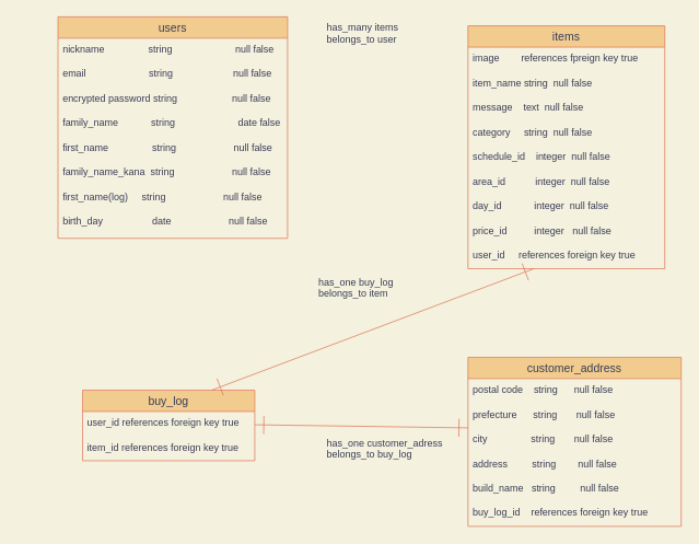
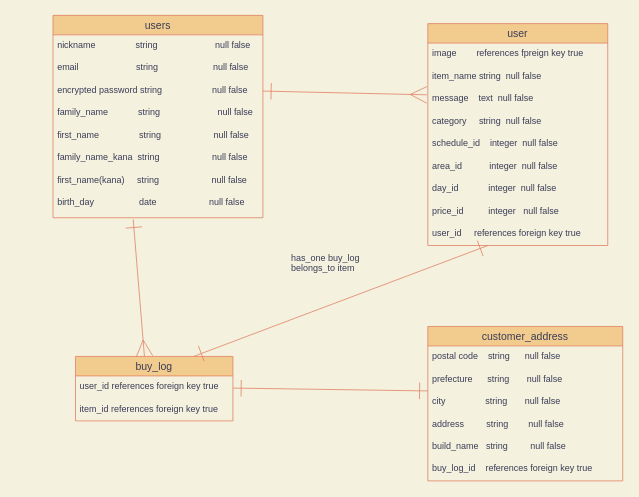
  <mxCell id="0" />
  <mxCell id="1" parent="0" />
  <mxCell id="2" value="users" style="swimlane;fontStyle=0;childLayout=stackLayout;horizontal=1;startSize=26;horizontalStack=0;resizeParent=1;resizeParentMax=0;resizeLast=0;collapsible=1;marginBottom=0;align=center;fontSize=14;rounded=0;sketch=0;fillColor=#F2CC8F;strokeColor=#E07A5F;fontColor=#393C56;" vertex="1" parent="1"><mxGeometry x="70" y="20" width="280" height="270" as="geometry" /></mxCell>
  <mxCell id="3" value="nickname                string                       null false" style="text;strokeColor=none;fillColor=none;spacingLeft=4;spacingRight=4;overflow=hidden;rotatable=0;points=[[0,0.5],[1,0.5]];portConstraint=eastwest;fontSize=12;fontColor=#393C56;" vertex="1" parent="2"><mxGeometry y="26" width="280" height="30" as="geometry" /></mxCell>
  <mxCell id="4" value="email                       string                      null false " style="text;strokeColor=none;fillColor=none;spacingLeft=4;spacingRight=4;overflow=hidden;rotatable=0;points=[[0,0.5],[1,0.5]];portConstraint=eastwest;fontSize=12;fontColor=#393C56;" vertex="1" parent="2"><mxGeometry y="56" width="280" height="30" as="geometry" /></mxCell>
  <mxCell id="5" value="encrypted password string                    null false " style="text;strokeColor=none;fillColor=none;spacingLeft=4;spacingRight=4;overflow=hidden;rotatable=0;points=[[0,0.5],[1,0.5]];portConstraint=eastwest;fontSize=12;fontColor=#393C56;" vertex="1" parent="2"><mxGeometry y="86" width="280" height="30" as="geometry" /></mxCell>
- <mxCell id="6" value="family_name            string                       date false" style="text;strokeColor=none;fillColor=none;spacingLeft=4;spacingRight=4;overflow=hidden;rotatable=0;points=[[0,0.5],[1,0.5]];portConstraint=eastwest;fontSize=12;fontColor=#393C56;" vertex="1" parent="2"><mxGeometry y="116" width="280" height="30" as="geometry" /></mxCell>
+ <mxCell id="6" value="family_name            string                       null false" style="text;strokeColor=none;fillColor=none;spacingLeft=4;spacingRight=4;overflow=hidden;rotatable=0;points=[[0,0.5],[1,0.5]];portConstraint=eastwest;fontSize=12;fontColor=#393C56;" vertex="1" parent="2"><mxGeometry y="116" width="280" height="30" as="geometry" /></mxCell>
  <mxCell id="7" value="first_name                string                     null false" style="text;strokeColor=none;fillColor=none;spacingLeft=4;spacingRight=4;overflow=hidden;rotatable=0;points=[[0,0.5],[1,0.5]];portConstraint=eastwest;fontSize=12;fontColor=#393C56;" vertex="1" parent="2"><mxGeometry y="146" width="280" height="30" as="geometry" /></mxCell>
  <mxCell id="8" value="family_name_kana  string                     null false" style="text;strokeColor=none;fillColor=none;spacingLeft=4;spacingRight=4;overflow=hidden;rotatable=0;points=[[0,0.5],[1,0.5]];portConstraint=eastwest;fontSize=12;fontColor=#393C56;" vertex="1" parent="2"><mxGeometry y="176" width="280" height="30" as="geometry" /></mxCell>
- <mxCell id="9" value="first_name(log)     string                     null false" style="text;strokeColor=none;fillColor=none;spacingLeft=4;spacingRight=4;overflow=hidden;rotatable=0;points=[[0,0.5],[1,0.5]];portConstraint=eastwest;fontSize=12;fontColor=#393C56;" vertex="1" parent="2"><mxGeometry y="206" width="280" height="30" as="geometry" /></mxCell>
+ <mxCell id="9" value="first_name(kana)     string                     null false" style="text;strokeColor=none;fillColor=none;spacingLeft=4;spacingRight=4;overflow=hidden;rotatable=0;points=[[0,0.5],[1,0.5]];portConstraint=eastwest;fontSize=12;fontColor=#393C56;" vertex="1" parent="2"><mxGeometry y="206" width="280" height="30" as="geometry" /></mxCell>
  <mxCell id="10" value="birth_day                  date                     null false" style="text;strokeColor=none;fillColor=none;spacingLeft=4;spacingRight=4;overflow=hidden;rotatable=0;points=[[0,0.5],[1,0.5]];portConstraint=eastwest;fontSize=12;fontColor=#393C56;" vertex="1" parent="2"><mxGeometry y="236" width="280" height="34" as="geometry" /></mxCell>
- <mxCell id="11" value="items" style="swimlane;fontStyle=0;childLayout=stackLayout;horizontal=1;startSize=26;horizontalStack=0;resizeParent=1;resizeParentMax=0;resizeLast=0;collapsible=1;marginBottom=0;align=center;fontSize=14;rounded=0;sketch=0;fillColor=#F2CC8F;strokeColor=#E07A5F;fontColor=#393C56;" vertex="1" parent="1"><mxGeometry x="570" y="31" width="240" height="296" as="geometry" /></mxCell>
+ <mxCell id="11" value="user" style="swimlane;fontStyle=0;childLayout=stackLayout;horizontal=1;startSize=26;horizontalStack=0;resizeParent=1;resizeParentMax=0;resizeLast=0;collapsible=1;marginBottom=0;align=center;fontSize=14;rounded=0;sketch=0;fillColor=#F2CC8F;strokeColor=#E07A5F;fontColor=#393C56;" vertex="1" parent="1"><mxGeometry x="570" y="31" width="240" height="296" as="geometry" /></mxCell>
  <mxCell id="12" value="image        references fpreign key true " style="text;strokeColor=none;fillColor=none;spacingLeft=4;spacingRight=4;overflow=hidden;rotatable=0;points=[[0,0.5],[1,0.5]];portConstraint=eastwest;fontSize=12;fontColor=#393C56;" vertex="1" parent="11"><mxGeometry y="26" width="240" height="30" as="geometry" /></mxCell>
  <mxCell id="13" value="item_name string  null false" style="text;strokeColor=none;fillColor=none;spacingLeft=4;spacingRight=4;overflow=hidden;rotatable=0;points=[[0,0.5],[1,0.5]];portConstraint=eastwest;fontSize=12;fontColor=#393C56;" vertex="1" parent="11"><mxGeometry y="56" width="240" height="30" as="geometry" /></mxCell>
  <mxCell id="14" value="message    text  null false" style="text;strokeColor=none;fillColor=none;spacingLeft=4;spacingRight=4;overflow=hidden;rotatable=0;points=[[0,0.5],[1,0.5]];portConstraint=eastwest;fontSize=12;fontColor=#393C56;" vertex="1" parent="11"><mxGeometry y="86" width="240" height="30" as="geometry" /></mxCell>
  <mxCell id="15" value="category     string  null false" style="text;strokeColor=none;fillColor=none;spacingLeft=4;spacingRight=4;overflow=hidden;rotatable=0;points=[[0,0.5],[1,0.5]];portConstraint=eastwest;fontSize=12;fontColor=#393C56;" vertex="1" parent="11"><mxGeometry y="116" width="240" height="30" as="geometry" /></mxCell>
  <mxCell id="16" value="schedule_id    integer  null false" style="text;strokeColor=none;fillColor=none;spacingLeft=4;spacingRight=4;overflow=hidden;rotatable=0;points=[[0,0.5],[1,0.5]];portConstraint=eastwest;fontSize=12;fontColor=#393C56;" vertex="1" parent="11"><mxGeometry y="146" width="240" height="30" as="geometry" /></mxCell>
  <mxCell id="17" value="area_id           integer  null false" style="text;strokeColor=none;fillColor=none;spacingLeft=4;spacingRight=4;overflow=hidden;rotatable=0;points=[[0,0.5],[1,0.5]];portConstraint=eastwest;fontSize=12;fontColor=#393C56;" vertex="1" parent="11"><mxGeometry y="176" width="240" height="30" as="geometry" /></mxCell>
  <mxCell id="18" value="day_id            integer  null false" style="text;strokeColor=none;fillColor=none;spacingLeft=4;spacingRight=4;overflow=hidden;rotatable=0;points=[[0,0.5],[1,0.5]];portConstraint=eastwest;fontSize=12;fontColor=#393C56;" vertex="1" parent="11"><mxGeometry y="206" width="240" height="30" as="geometry" /></mxCell>
  <mxCell id="19" value="price_id          integer   null false" style="text;strokeColor=none;fillColor=none;spacingLeft=4;spacingRight=4;overflow=hidden;rotatable=0;points=[[0,0.5],[1,0.5]];portConstraint=eastwest;fontSize=12;fontColor=#393C56;" vertex="1" parent="11"><mxGeometry y="236" width="240" height="30" as="geometry" /></mxCell>
  <mxCell id="20" value="user_id     references foreign key true" style="text;strokeColor=none;fillColor=none;spacingLeft=4;spacingRight=4;overflow=hidden;rotatable=0;points=[[0,0.5],[1,0.5]];portConstraint=eastwest;fontSize=12;fontColor=#393C56;" vertex="1" parent="11"><mxGeometry y="266" width="240" height="30" as="geometry" /></mxCell>
+ <mxCell id="21" style="edgeStyle=none;rounded=1;sketch=0;orthogonalLoop=1;jettySize=auto;html=1;exitX=1;exitY=0.5;exitDx=0;exitDy=0;endArrow=ERmany;endFill=0;entryX=-0.006;entryY=0.3;entryDx=0;entryDy=0;entryPerimeter=0;strokeWidth=1;jumpSize=7;endSize=20;startArrow=ERone;startFill=0;startSize=20;labelBackgroundColor=#F4F1DE;strokeColor=#E07A5F;fontColor=#393C56;" edge="1" parent="1" source="5" target="14"><mxGeometry relative="1" as="geometry"><mxPoint x="530" y="125" as="targetPoint" /></mxGeometry></mxCell>
  <mxCell id="22" value="buy_log" style="swimlane;fontStyle=0;childLayout=stackLayout;horizontal=1;startSize=26;horizontalStack=0;resizeParent=1;resizeParentMax=0;resizeLast=0;collapsible=1;marginBottom=0;align=center;fontSize=14;rounded=0;sketch=0;fillColor=#F2CC8F;strokeColor=#E07A5F;fontColor=#393C56;" vertex="1" parent="1"><mxGeometry x="100" y="475" width="210" height="86" as="geometry" /></mxCell>
  <mxCell id="23" value="user_id references foreign key true" style="text;strokeColor=none;fillColor=none;spacingLeft=4;spacingRight=4;overflow=hidden;rotatable=0;points=[[0,0.5],[1,0.5]];portConstraint=eastwest;fontSize=12;fontColor=#393C56;" vertex="1" parent="22"><mxGeometry y="26" width="210" height="30" as="geometry" /></mxCell>
  <mxCell id="24" value="item_id references foreign key true" style="text;strokeColor=none;fillColor=none;spacingLeft=4;spacingRight=4;overflow=hidden;rotatable=0;points=[[0,0.5],[1,0.5]];portConstraint=eastwest;fontSize=12;fontColor=#393C56;" vertex="1" parent="22"><mxGeometry y="56" width="210" height="30" as="geometry" /></mxCell>
  <mxCell id="25" value="customer_address" style="swimlane;fontStyle=0;childLayout=stackLayout;horizontal=1;startSize=26;horizontalStack=0;resizeParent=1;resizeParentMax=0;resizeLast=0;collapsible=1;marginBottom=0;align=center;fontSize=14;rounded=0;sketch=0;fillColor=#F2CC8F;strokeColor=#E07A5F;fontColor=#393C56;" vertex="1" parent="1"><mxGeometry x="570" y="435" width="260" height="206" as="geometry" /></mxCell>
  <mxCell id="26" value="postal code    string      null false" style="text;strokeColor=none;fillColor=none;spacingLeft=4;spacingRight=4;overflow=hidden;rotatable=0;points=[[0,0.5],[1,0.5]];portConstraint=eastwest;fontSize=12;fontColor=#393C56;" vertex="1" parent="25"><mxGeometry y="26" width="260" height="30" as="geometry" /></mxCell>
  <mxCell id="27" value="prefecture      string       null false" style="text;strokeColor=none;fillColor=none;spacingLeft=4;spacingRight=4;overflow=hidden;rotatable=0;points=[[0,0.5],[1,0.5]];portConstraint=eastwest;fontSize=12;fontColor=#393C56;" vertex="1" parent="25"><mxGeometry y="56" width="260" height="30" as="geometry" /></mxCell>
  <mxCell id="28" value="city                string       null false" style="text;strokeColor=none;fillColor=none;spacingLeft=4;spacingRight=4;overflow=hidden;rotatable=0;points=[[0,0.5],[1,0.5]];portConstraint=eastwest;fontSize=12;fontColor=#393C56;" vertex="1" parent="25"><mxGeometry y="86" width="260" height="30" as="geometry" /></mxCell>
  <mxCell id="29" value="address         string        null false" style="text;strokeColor=none;fillColor=none;spacingLeft=4;spacingRight=4;overflow=hidden;rotatable=0;points=[[0,0.5],[1,0.5]];portConstraint=eastwest;fontSize=12;fontColor=#393C56;" vertex="1" parent="25"><mxGeometry y="116" width="260" height="30" as="geometry" /></mxCell>
  <mxCell id="30" value="build_name   string         null false" style="text;strokeColor=none;fillColor=none;spacingLeft=4;spacingRight=4;overflow=hidden;rotatable=0;points=[[0,0.5],[1,0.5]];portConstraint=eastwest;fontSize=12;fontColor=#393C56;" vertex="1" parent="25"><mxGeometry y="146" width="260" height="30" as="geometry" /></mxCell>
  <mxCell id="31" value="buy_log_id    references foreign key true" style="text;strokeColor=none;fillColor=none;spacingLeft=4;spacingRight=4;overflow=hidden;rotatable=0;points=[[0,0.5],[1,0.5]];portConstraint=eastwest;fontSize=12;fontColor=#393C56;" vertex="1" parent="25"><mxGeometry y="176" width="260" height="30" as="geometry" /></mxCell>
  <mxCell id="32" style="edgeStyle=none;rounded=1;sketch=0;jumpSize=7;orthogonalLoop=1;jettySize=auto;html=1;entryX=0.75;entryY=0;entryDx=0;entryDy=0;startArrow=ERone;startFill=0;startSize=20;endArrow=ERone;endFill=0;endSize=20;strokeWidth=1;labelBackgroundColor=#F4F1DE;strokeColor=#E07A5F;fontColor=#393C56;" edge="1" parent="1" source="20" target="22"><mxGeometry relative="1" as="geometry" /></mxCell>
  <mxCell id="33" style="edgeStyle=none;rounded=1;sketch=0;jumpSize=7;orthogonalLoop=1;jettySize=auto;html=1;startArrow=ERone;startFill=0;startSize=20;endArrow=ERone;endFill=0;endSize=20;strokeWidth=1;labelBackgroundColor=#F4F1DE;strokeColor=#E07A5F;fontColor=#393C56;" edge="1" parent="1"><mxGeometry relative="1" as="geometry"><mxPoint x="310" y="517.176" as="sourcePoint" /><mxPoint x="570" y="521" as="targetPoint" /></mxGeometry></mxCell>
+ <mxCell id="34" style="edgeStyle=none;rounded=1;sketch=0;jumpSize=7;orthogonalLoop=1;jettySize=auto;html=1;exitX=0.438;exitY=0;exitDx=0;exitDy=0;startArrow=ERmany;startFill=0;startSize=20;endArrow=ERone;endFill=0;endSize=20;strokeWidth=1;exitPerimeter=0;labelBackgroundColor=#F4F1DE;strokeColor=#E07A5F;fontColor=#393C56;entryX=0.382;entryY=1.059;entryDx=0;entryDy=0;entryPerimeter=0;" edge="1" parent="1" source="22" target="10"><mxGeometry relative="1" as="geometry" /></mxCell>
  <mxCell id="35" value="" style="shape=table;startSize=0;container=1;collapsible=1;childLayout=tableLayout;fixedRows=1;rowLines=0;fontStyle=0;align=center;resizeLast=1;strokeColor=none;fillColor=none;rounded=0;sketch=0;fontColor=#393C56;" vertex="1" parent="1"><mxGeometry x="360" y="25" width="180" height="30" as="geometry" /></mxCell>
  <mxCell id="36" value="" style="shape=partialRectangle;collapsible=0;dropTarget=0;pointerEvents=0;fillColor=none;top=0;left=0;bottom=0;right=0;points=[[0,0.5],[1,0.5]];portConstraint=eastwest;strokeColor=#E07A5F;fontColor=#393C56;" vertex="1" parent="35"><mxGeometry width="180" height="30" as="geometry" /></mxCell>
  <mxCell id="37" value="" style="shape=partialRectangle;connectable=0;fillColor=none;top=0;left=0;bottom=0;right=0;editable=1;overflow=hidden;strokeColor=#E07A5F;fontColor=#393C56;" vertex="1" parent="36"><mxGeometry width="30" height="30" as="geometry" /></mxCell>
- <mxCell id="38" value="has_many items&#10;belongs_to user" style="shape=partialRectangle;connectable=0;fillColor=none;top=0;left=0;bottom=0;right=0;align=left;spacingLeft=6;overflow=hidden;strokeColor=#E07A5F;fontColor=#393C56;" vertex="1" parent="36"><mxGeometry x="30" width="150" height="30" as="geometry" /></mxCell>
  <mxCell id="39" value="" style="shape=table;startSize=30;container=1;collapsible=1;childLayout=tableLayout;fixedRows=1;rowLines=0;fontStyle=0;align=center;resizeLast=1;strokeColor=none;fillColor=none;rounded=0;sketch=0;fontColor=#393C56;" vertex="1" parent="1"><mxGeometry x="20" y="365" width="180" height="30" as="geometry" /></mxCell>
  <mxCell id="40" value="" style="shape=partialRectangle;collapsible=0;dropTarget=0;pointerEvents=0;fillColor=none;top=0;left=0;bottom=0;right=0;points=[[0,0.5],[1,0.5]];portConstraint=eastwest;strokeColor=#E07A5F;fontColor=#393C56;" vertex="1" parent="39"><mxGeometry width="180" height="30" as="geometry" /></mxCell>
  <mxCell id="41" value="" style="shape=partialRectangle;connectable=0;fillColor=none;top=0;left=0;bottom=0;right=0;editable=1;overflow=hidden;strokeColor=#E07A5F;fontColor=#393C56;" vertex="1" parent="40"><mxGeometry width="30" height="30" as="geometry" /></mxCell>
  <mxCell id="42" value="" style="shape=table;startSize=0;container=1;collapsible=1;childLayout=tableLayout;fixedRows=1;rowLines=0;fontStyle=0;align=center;resizeLast=1;strokeColor=none;fillColor=none;rounded=0;sketch=0;fontColor=#393C56;" vertex="1" parent="1"><mxGeometry x="350" y="335" width="180" height="30" as="geometry" /></mxCell>
  <mxCell id="43" value="" style="shape=partialRectangle;collapsible=0;dropTarget=0;pointerEvents=0;fillColor=none;top=0;left=0;bottom=0;right=0;points=[[0,0.5],[1,0.5]];portConstraint=eastwest;strokeColor=#E07A5F;fontColor=#393C56;" vertex="1" parent="42"><mxGeometry width="180" height="30" as="geometry" /></mxCell>
  <mxCell id="44" value="" style="shape=partialRectangle;connectable=0;fillColor=none;top=0;left=0;bottom=0;right=0;editable=1;overflow=hidden;strokeColor=#E07A5F;fontColor=#393C56;" vertex="1" parent="43"><mxGeometry width="30" height="30" as="geometry" /></mxCell>
  <mxCell id="45" value="has_one buy_log&#10;belongs_to item" style="shape=partialRectangle;connectable=0;fillColor=none;top=0;left=0;bottom=0;right=0;align=left;spacingLeft=6;overflow=hidden;strokeColor=#E07A5F;fontColor=#393C56;" vertex="1" parent="43"><mxGeometry x="30" width="150" height="30" as="geometry" /></mxCell>
  <mxCell id="46" value="" style="shape=table;startSize=0;container=1;collapsible=1;childLayout=tableLayout;fixedRows=1;rowLines=0;fontStyle=0;align=center;resizeLast=1;strokeColor=none;fillColor=none;rounded=0;sketch=0;fontColor=#393C56;" vertex="1" parent="1"><mxGeometry x="360" y="531" width="180" height="30" as="geometry" /></mxCell>
  <mxCell id="47" value="" style="shape=partialRectangle;collapsible=0;dropTarget=0;pointerEvents=0;fillColor=none;top=0;left=0;bottom=0;right=0;points=[[0,0.5],[1,0.5]];portConstraint=eastwest;strokeColor=#E07A5F;fontColor=#393C56;" vertex="1" parent="46"><mxGeometry width="180" height="30" as="geometry" /></mxCell>
  <mxCell id="48" value="" style="shape=partialRectangle;connectable=0;fillColor=none;top=0;left=0;bottom=0;right=0;editable=1;overflow=hidden;strokeColor=#E07A5F;fontColor=#393C56;" vertex="1" parent="47"><mxGeometry width="30" height="30" as="geometry" /></mxCell>
- <mxCell id="49" value="has_one customer_adress&#10;belongs_to buy_log" style="shape=partialRectangle;connectable=0;fillColor=none;top=0;left=0;bottom=0;right=0;align=left;spacingLeft=6;overflow=hidden;strokeColor=#E07A5F;fontColor=#393C56;" vertex="1" parent="47"><mxGeometry x="30" width="150" height="30" as="geometry" /></mxCell>
